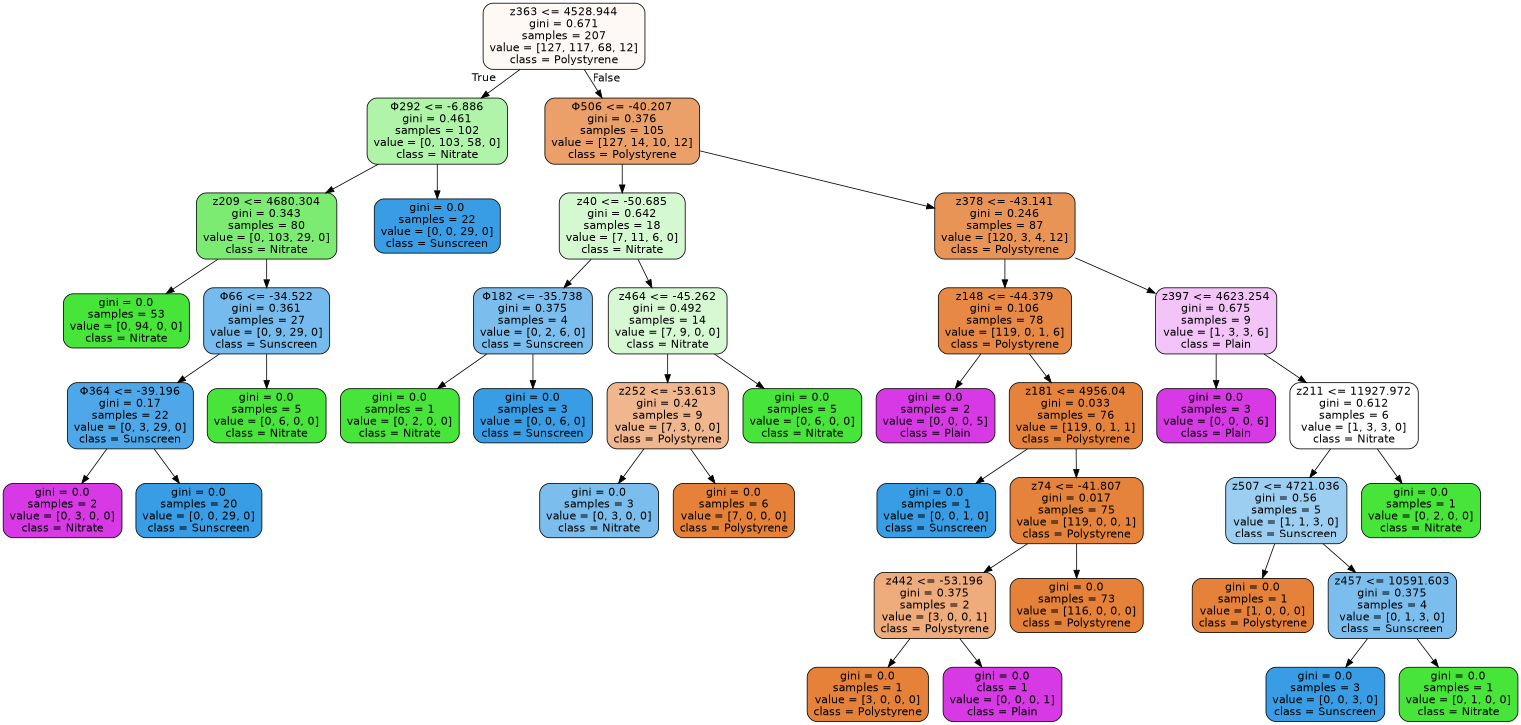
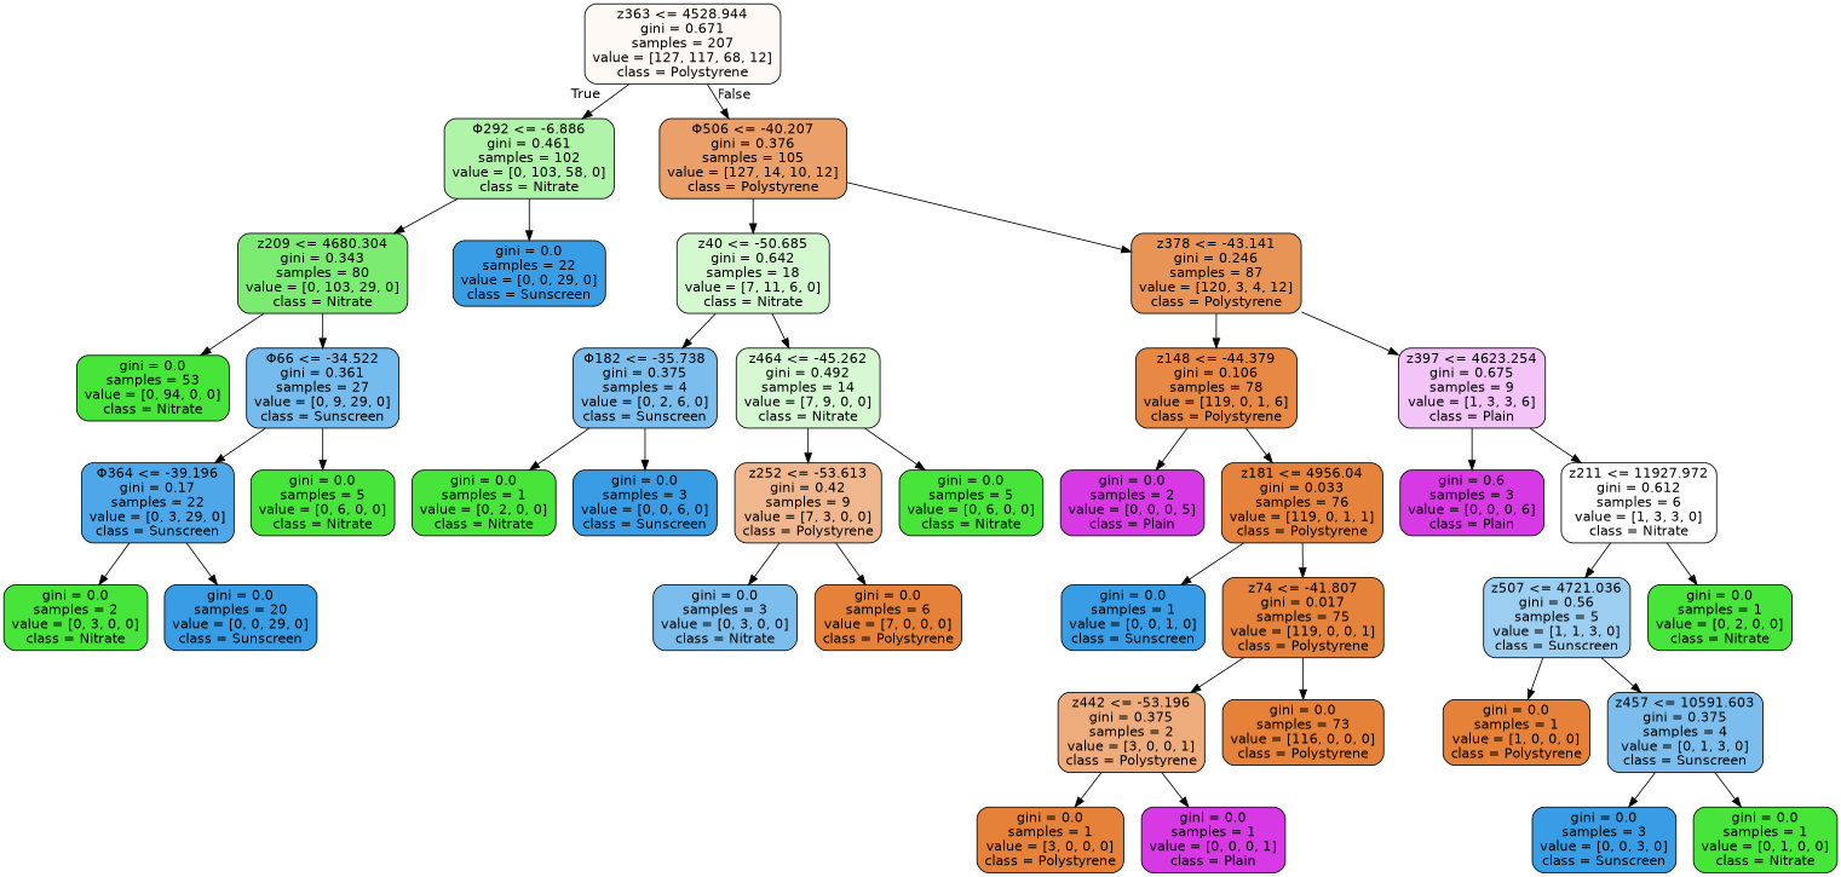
  digraph {
    node [color=black fillcolor="#47e539" fontname=helvetica shape=box style="filled, rounded"]
    edge [fontname=helvetica]
    n1 [fillcolor="#fef9f5" label="z363 <= 4528.944\ngini = 0.671\nsamples = 207\nvalue = [127, 117, 68, 12]\nclass = Polystyrene"]
    n2 [fillcolor="#aff4a8" label="Φ292 <= -6.886\ngini = 0.461\nsamples = 102\nvalue = [0, 103, 58, 0]\nclass = Nitrate"]
    n3 [fillcolor="#eb9f69" label="Φ506 <= -40.207\ngini = 0.376\nsamples = 105\nvalue = [127, 14, 10, 12]\nclass = Polystyrene"]
    n4 [fillcolor="#7bec71" label="z209 <= 4680.304\ngini = 0.343\nsamples = 80\nvalue = [0, 103, 29, 0]\nclass = Nitrate"]
    n5 [fillcolor="#399de5" label="gini = 0.0\nsamples = 22\nvalue = [0, 0, 29, 0]\nclass = Sunscreen"]
    n6 [fillcolor="#d4f9d0" label="z40 <= -50.685\ngini = 0.642\nsamples = 18\nvalue = [7, 11, 6, 0]\nclass = Nitrate"]
    n7 [fillcolor="#e99457" label="z378 <= -43.141\ngini = 0.246\nsamples = 87\nvalue = [120, 3, 4, 12]\nclass = Polystyrene"]
    n8 [label="gini = 0.0\nsamples = 53\nvalue = [0, 94, 0, 0]\nclass = Nitrate"]
    n9 [fillcolor="#76bbed" label="Φ66 <= -34.522\ngini = 0.361\nsamples = 27\nvalue = [0, 9, 29, 0]\nclass = Sunscreen"]
    n10 [fillcolor="#4da7e8" label="Φ364 <= -39.196\ngini = 0.17\nsamples = 22\nvalue = [0, 3, 29, 0]\nclass = Sunscreen"]
    n11 [label="gini = 0.0\nsamples = 5\nvalue = [0, 6, 0, 0]\nclass = Nitrate"]
-   n12 [fillcolor="#d739e5" label="gini = 0.0\nsamples = 2\nvalue = [0, 3, 0, 0]\nclass = Nitrate"]
+   n12 [label="gini = 0.0\nsamples = 2\nvalue = [0, 3, 0, 0]\nclass = Nitrate"]
    n13 [fillcolor="#399de5" label="gini = 0.0\nsamples = 20\nvalue = [0, 0, 29, 0]\nclass = Sunscreen"]
    n14 [fillcolor="#7bbeee" label="Φ182 <= -35.738\ngini = 0.375\nsamples = 4\nvalue = [0, 2, 6, 0]\nclass = Sunscreen"]
    n15 [fillcolor="#d6f9d3" label="z464 <= -45.262\ngini = 0.492\nsamples = 14\nvalue = [7, 9, 0, 0]\nclass = Nitrate"]
    n16 [fillcolor="#e78845" label="z148 <= -44.379\ngini = 0.106\nsamples = 78\nvalue = [119, 0, 1, 6]\nclass = Polystyrene"]
    n17 [fillcolor="#f3c4f7" label="z397 <= 4623.254\ngini = 0.675\nsamples = 9\nvalue = [1, 3, 3, 6]\nclass = Plain"]
    n18 [label="gini = 0.0\nsamples = 1\nvalue = [0, 2, 0, 0]\nclass = Nitrate"]
    n19 [fillcolor="#399de5" label="gini = 0.0\nsamples = 3\nvalue = [0, 0, 6, 0]\nclass = Sunscreen"]
    n20 [fillcolor="#f0b78e" label="z252 <= -53.613\ngini = 0.42\nsamples = 9\nvalue = [7, 3, 0, 0]\nclass = Polystyrene"]
    n21 [label="gini = 0.0\nsamples = 5\nvalue = [0, 6, 0, 0]\nclass = Nitrate"]
    n22 [fillcolor="#7bbeee" label="gini = 0.0\nsamples = 3\nvalue = [0, 3, 0, 0]\nclass = Nitrate"]
    n23 [fillcolor="#e58139" label="gini = 0.0\nsamples = 6\nvalue = [7, 0, 0, 0]\nclass = Polystyrene"]
    n24 [fillcolor="#d739e5" label="gini = 0.0\nsamples = 2\nvalue = [0, 0, 0, 5]\nclass = Plain"]
    n25 [fillcolor="#e5833c" label="z181 <= 4956.04\ngini = 0.033\nsamples = 76\nvalue = [119, 0, 1, 1]\nclass = Polystyrene"]
-   n26 [fillcolor="#d739e5" label="gini = 0.0\nsamples = 3\nvalue = [0, 0, 0, 6]\nclass = Plain"]
+   n26 [fillcolor="#d739e5" label="gini = 0.6\nsamples = 3\nvalue = [0, 0, 0, 6]\nclass = Plain"]
    n27 [fillcolor="#ffffff" label="z211 <= 11927.972\ngini = 0.612\nsamples = 6\nvalue = [1, 3, 3, 0]\nclass = Nitrate"]
    n28 [fillcolor="#399de5" label="gini = 0.0\nsamples = 1\nvalue = [0, 0, 1, 0]\nclass = Sunscreen"]
    n29 [fillcolor="#e5823b" label="z74 <= -41.807\ngini = 0.017\nsamples = 75\nvalue = [119, 0, 0, 1]\nclass = Polystyrene"]
    n30 [fillcolor="#eeab7b" label="z442 <= -53.196\ngini = 0.375\nsamples = 2\nvalue = [3, 0, 0, 1]\nclass = Polystyrene"]
    n31 [fillcolor="#e58139" label="gini = 0.0\nsamples = 73\nvalue = [116, 0, 0, 0]\nclass = Polystyrene"]
    n32 [fillcolor="#e58139" label="gini = 0.0\nsamples = 1\nvalue = [3, 0, 0, 0]\nclass = Polystyrene"]
-   n33 [fillcolor="#d739e5" label="gini = 0.0\nclass = 1\nvalue = [0, 0, 0, 1]\nclass = Plain"]
+   n33 [fillcolor="#d739e5" label="gini = 0.0\nsamples = 1\nvalue = [0, 0, 0, 1]\nclass = Plain"]
    n34 [fillcolor="#9ccef2" label="z507 <= 4721.036\ngini = 0.56\nsamples = 5\nvalue = [1, 1, 3, 0]\nclass = Sunscreen"]
    n35 [label="gini = 0.0\nsamples = 1\nvalue = [0, 2, 0, 0]\nclass = Nitrate"]
    n36 [fillcolor="#e58139" label="gini = 0.0\nsamples = 1\nvalue = [1, 0, 0, 0]\nclass = Polystyrene"]
    n37 [fillcolor="#7bbeee" label="z457 <= 10591.603\ngini = 0.375\nsamples = 4\nvalue = [0, 1, 3, 0]\nclass = Sunscreen"]
    n38 [fillcolor="#399de5" label="gini = 0.0\nsamples = 3\nvalue = [0, 0, 3, 0]\nclass = Sunscreen"]
    n39 [label="gini = 0.0\nsamples = 1\nvalue = [0, 1, 0, 0]\nclass = Nitrate"]
    n1 -> n2 [headlabel=True labelangle=45 labeldistance=2.5]
    n1 -> n3 [headlabel=False labelangle=-45 labeldistance=2.5]
    n2 -> n4
    n2 -> n5
    n3 -> n6
    n3 -> n7
    n4 -> n8
    n4 -> n9
    n6 -> n14
    n6 -> n15
    n7 -> n16
    n7 -> n17
    n9 -> n10
    n9 -> n11
    n10 -> n12
    n10 -> n13
    n14 -> n18
    n14 -> n19
    n15 -> n20
    n15 -> n21
    n16 -> n24
    n16 -> n25
    n17 -> n26
    n17 -> n27
    n20 -> n22
    n20 -> n23
    n25 -> n28
    n25 -> n29
    n27 -> n34
    n27 -> n35
    n29 -> n30
    n29 -> n31
    n30 -> n32
    n30 -> n33
    n34 -> n36
    n34 -> n37
    n37 -> n38
    n37 -> n39
  }
